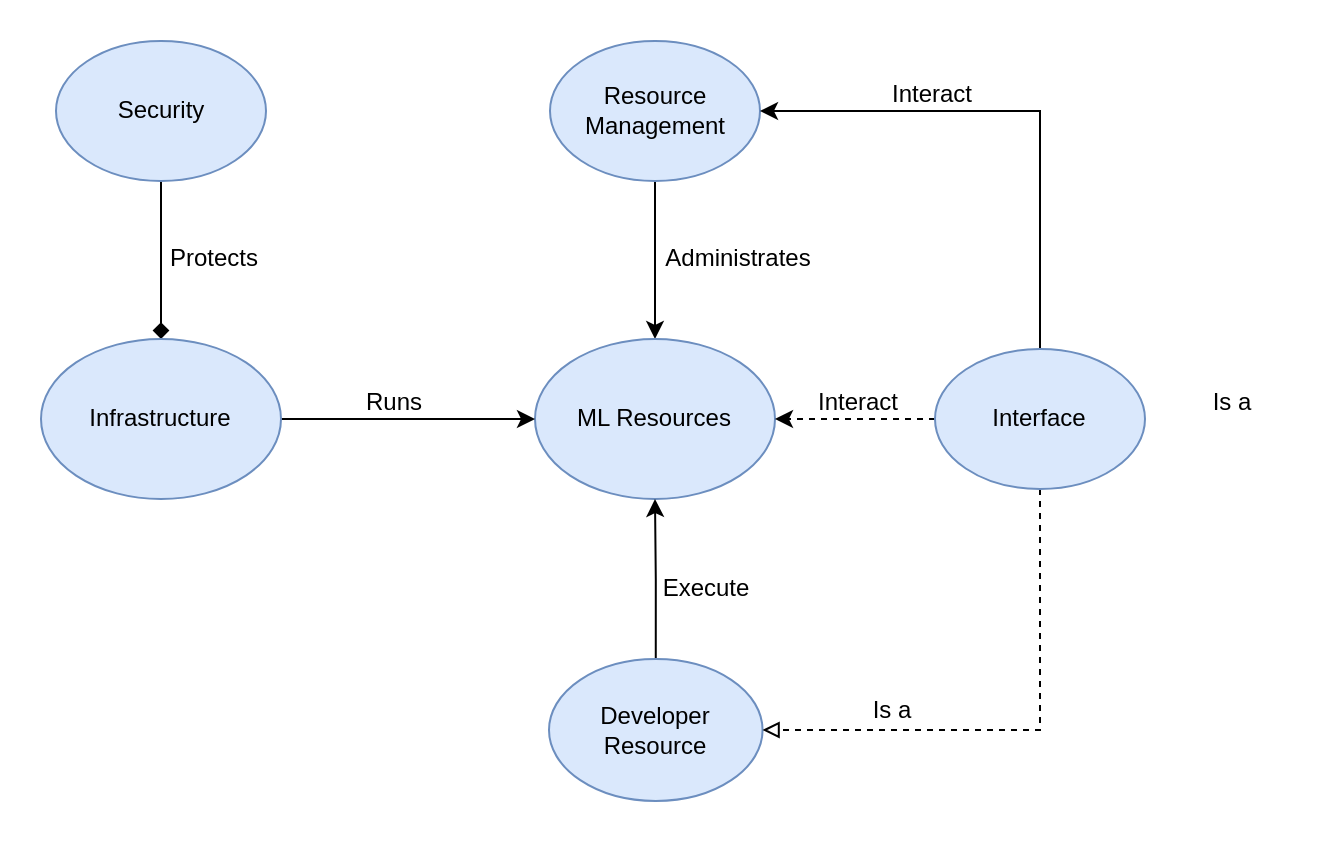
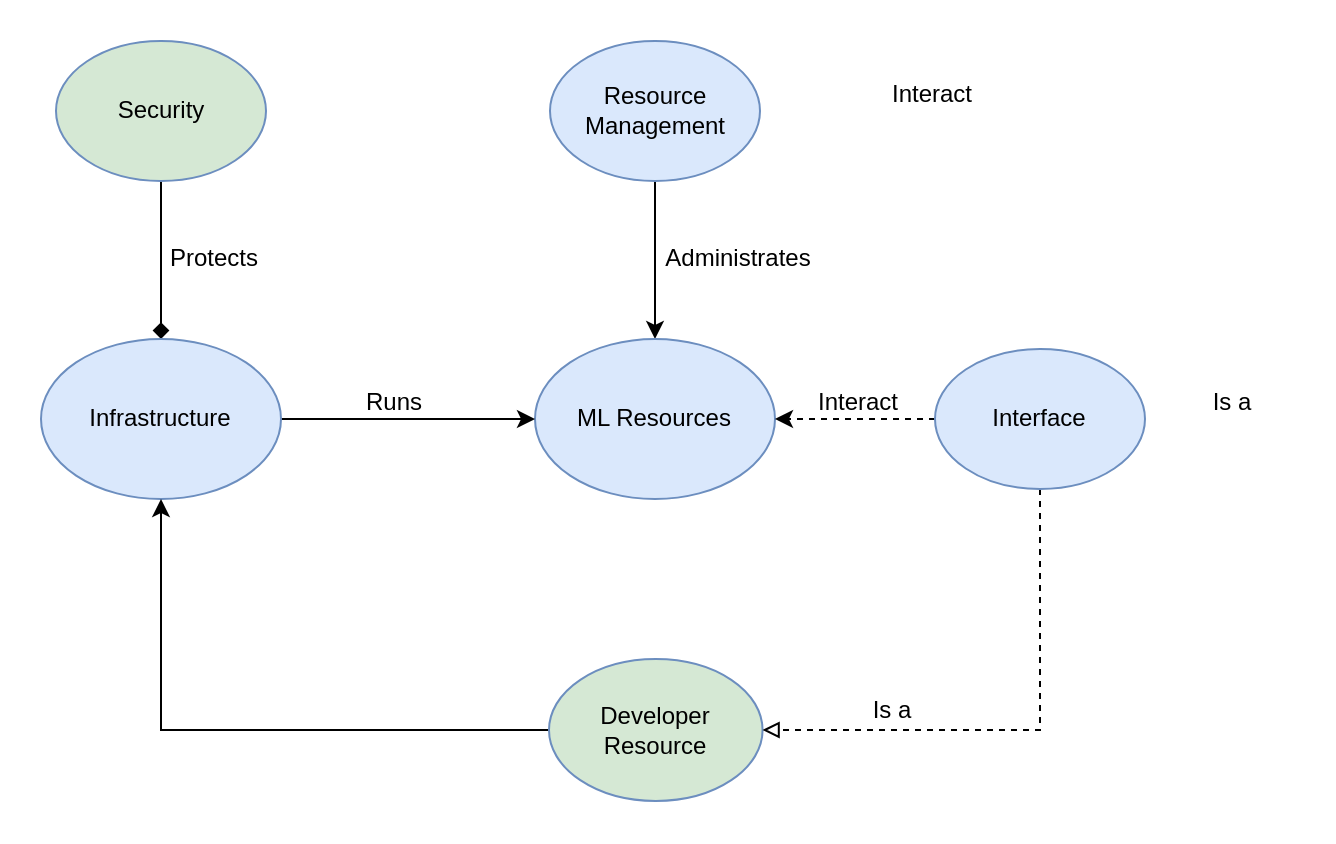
  <mxCell id="0" />
  <mxCell id="1" parent="0" />
  <mxCell id="2" style="edgeStyle=orthogonalEdgeStyle;rounded=0;orthogonalLoop=1;jettySize=auto;html=1;endArrow=diamond;" parent="1" source="3" target="8" edge="1"><mxGeometry relative="1" as="geometry" /></mxCell>
- <mxCell id="3" value="Security" style="ellipse;whiteSpace=wrap;html=1;fillColor=#dae8fc;strokeColor=#6c8ebf;" parent="1" vertex="1"><mxGeometry x="27.5" y="20" width="105" height="70" as="geometry" /></mxCell>
+ <mxCell id="3" value="Security" style="ellipse;whiteSpace=wrap;html=1;fillColor=#d5e8d4;strokeColor=#6c8ebf;" parent="1" vertex="1"><mxGeometry x="27.5" y="20" width="105" height="70" as="geometry" /></mxCell>
  <mxCell id="4" style="edgeStyle=orthogonalEdgeStyle;rounded=0;orthogonalLoop=1;jettySize=auto;html=1;entryX=0.5;entryY=0;entryDx=0;entryDy=0;" parent="1" source="5" target="6" edge="1"><mxGeometry relative="1" as="geometry" /></mxCell>
  <mxCell id="5" value="Resource Management" style="ellipse;whiteSpace=wrap;html=1;fillColor=#dae8fc;strokeColor=#6c8ebf;" parent="1" vertex="1"><mxGeometry x="274.5" y="20" width="105" height="70" as="geometry" /></mxCell>
  <mxCell id="6" value="ML Resources" style="ellipse;whiteSpace=wrap;html=1;fillColor=#dae8fc;strokeColor=#6c8ebf;" parent="1" vertex="1"><mxGeometry x="267" y="169" width="120" height="80" as="geometry" /></mxCell>
  <mxCell id="7" style="edgeStyle=orthogonalEdgeStyle;rounded=0;orthogonalLoop=1;jettySize=auto;html=1;entryX=0;entryY=0.5;entryDx=0;entryDy=0;" parent="1" source="8" target="6" edge="1"><mxGeometry relative="1" as="geometry" /></mxCell>
  <mxCell id="8" value="Infrastructure" style="ellipse;whiteSpace=wrap;html=1;fillColor=#dae8fc;strokeColor=#6c8ebf;" parent="1" vertex="1"><mxGeometry x="20" y="169" width="120" height="80" as="geometry" /></mxCell>
- <mxCell id="9" style="edgeStyle=orthogonalEdgeStyle;rounded=0;orthogonalLoop=1;jettySize=auto;html=1;entryX=0.5;entryY=1;entryDx=0;entryDy=0;" parent="1" source="10" target="6" edge="1"><mxGeometry relative="1" as="geometry" /></mxCell>
- <mxCell id="10" value="Developer Resource" style="ellipse;whiteSpace=wrap;html=1;fillColor=#dae8fc;strokeColor=#6c8ebf;" parent="1" vertex="1"><mxGeometry x="274" y="329" width="106.78" height="71" as="geometry" /></mxCell>
+ <mxCell id="9" style="edgeStyle=orthogonalEdgeStyle;rounded=0;orthogonalLoop=1;jettySize=auto;html=1;" parent="1" source="10" target="8" edge="1"><mxGeometry relative="1" as="geometry" /></mxCell>
+ <mxCell id="10" value="Developer Resource" style="ellipse;whiteSpace=wrap;html=1;fillColor=#d5e8d4;strokeColor=#6c8ebf;" parent="1" vertex="1"><mxGeometry x="274" y="329" width="106.78" height="71" as="geometry" /></mxCell>
  <mxCell id="11" value="Administrates" style="text;html=1;align=center;verticalAlign=middle;whiteSpace=wrap;rounded=0;" parent="1" vertex="1"><mxGeometry x="339" y="114" width="60" height="30" as="geometry" /></mxCell>
- <mxCell id="12" value="Execute" style="text;html=1;align=center;verticalAlign=middle;whiteSpace=wrap;rounded=0;" parent="1" vertex="1"><mxGeometry x="323" y="279" width="60" height="30" as="geometry" /></mxCell>
  <mxCell id="13" value="Protects" style="text;html=1;align=center;verticalAlign=middle;whiteSpace=wrap;rounded=0;" parent="1" vertex="1"><mxGeometry x="76.5" y="114" width="60" height="30" as="geometry" /></mxCell>
  <mxCell id="14" value="Runs" style="text;html=1;align=center;verticalAlign=middle;whiteSpace=wrap;rounded=0;" parent="1" vertex="1"><mxGeometry x="167" y="186" width="60" height="30" as="geometry" /></mxCell>
- <mxCell id="15" style="edgeStyle=orthogonalEdgeStyle;rounded=0;orthogonalLoop=1;jettySize=auto;html=1;entryX=1;entryY=0.5;entryDx=0;entryDy=0;exitX=0.5;exitY=0;exitDx=0;exitDy=0;" edge="1" parent="1" source="18" target="5"><mxGeometry relative="1" as="geometry" /></mxCell>
  <mxCell id="16" style="edgeStyle=orthogonalEdgeStyle;rounded=0;orthogonalLoop=1;jettySize=auto;html=1;entryX=1;entryY=0.5;entryDx=0;entryDy=0;dashed=1;" edge="1" parent="1" source="18" target="6"><mxGeometry relative="1" as="geometry" /></mxCell>
  <mxCell id="17" style="edgeStyle=orthogonalEdgeStyle;rounded=0;orthogonalLoop=1;jettySize=auto;html=1;exitX=0.5;exitY=1;exitDx=0;exitDy=0;entryX=1;entryY=0.5;entryDx=0;entryDy=0;endArrow=block;endFill=0;dashed=1;" edge="1" parent="1" source="18" target="10"><mxGeometry relative="1" as="geometry" /></mxCell>
  <mxCell id="18" value="Interface" style="ellipse;whiteSpace=wrap;html=1;fillColor=#dae8fc;strokeColor=#6c8ebf;" vertex="1" parent="1"><mxGeometry x="467" y="174" width="105" height="70" as="geometry" /></mxCell>
  <mxCell id="19" value="Is a" style="text;html=1;align=center;verticalAlign=middle;whiteSpace=wrap;rounded=0;" vertex="1" parent="1"><mxGeometry x="416" y="340" width="60" height="30" as="geometry" /></mxCell>
  <mxCell id="20" value="Is a" style="text;html=1;align=center;verticalAlign=middle;whiteSpace=wrap;rounded=0;" vertex="1" parent="1"><mxGeometry x="586" y="186" width="60" height="30" as="geometry" /></mxCell>
  <mxCell id="21" value="Interact" style="text;html=1;align=center;verticalAlign=middle;whiteSpace=wrap;rounded=0;" vertex="1" parent="1"><mxGeometry x="436" y="32" width="60" height="30" as="geometry" /></mxCell>
  <mxCell id="22" value="Interact" style="text;html=1;align=center;verticalAlign=middle;whiteSpace=wrap;rounded=0;" vertex="1" parent="1"><mxGeometry x="399" y="186" width="60" height="30" as="geometry" /></mxCell>
